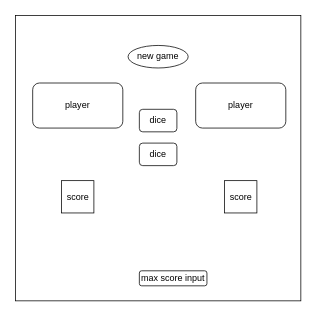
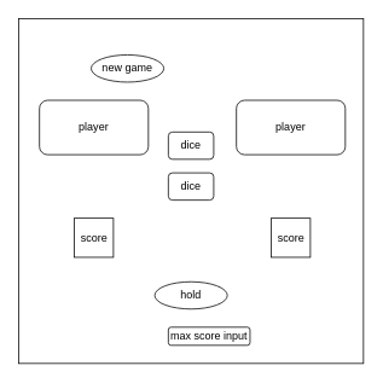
  <mxCell id="0" />
  <mxCell id="1" parent="0" />
  <mxCell id="2" value="" style="whiteSpace=wrap;html=1;aspect=fixed;" vertex="1" parent="1"><mxGeometry x="20" y="20" width="380" height="380" as="geometry" /></mxCell>
  <mxCell id="3" value="player" style="rounded=1;whiteSpace=wrap;html=1;" vertex="1" parent="1"><mxGeometry x="43" y="110" width="120" height="60" as="geometry" /></mxCell>
  <mxCell id="4" value="dice" style="rounded=1;whiteSpace=wrap;html=1;" vertex="1" parent="1"><mxGeometry x="185" y="145" width="50" height="30" as="geometry" /></mxCell>
- <mxCell id="5" value="new game" style="ellipse;whiteSpace=wrap;html=1;" vertex="1" parent="1"><mxGeometry x="170" y="60" width="80" height="30" as="geometry" /></mxCell>
+ <mxCell id="5" value="new game" style="ellipse;whiteSpace=wrap;html=1;" vertex="1" parent="1"><mxGeometry x="100" y="60" width="80" height="30" as="geometry" /></mxCell>
  <mxCell id="6" value="dice" style="rounded=1;whiteSpace=wrap;html=1;" vertex="1" parent="1"><mxGeometry x="185" y="190" width="50" height="30" as="geometry" /></mxCell>
  <mxCell id="7" value="player" style="rounded=1;whiteSpace=wrap;html=1;" vertex="1" parent="1"><mxGeometry x="260" y="110" width="120" height="60" as="geometry" /></mxCell>
+ <mxCell id="8" value="hold" style="ellipse;whiteSpace=wrap;html=1;" vertex="1" parent="1"><mxGeometry x="170" y="310" width="80" height="30" as="geometry" /></mxCell>
  <mxCell id="9" value="score" style="whiteSpace=wrap;html=1;aspect=fixed;" vertex="1" parent="1"><mxGeometry x="81.5" y="240" width="43" height="43" as="geometry" /></mxCell>
  <mxCell id="10" value="score" style="whiteSpace=wrap;html=1;aspect=fixed;" vertex="1" parent="1"><mxGeometry x="298.5" y="240" width="43" height="43" as="geometry" /></mxCell>
  <mxCell id="11" value="max score input" style="rounded=1;whiteSpace=wrap;html=1;" vertex="1" parent="1"><mxGeometry x="185" y="360" width="90" height="20" as="geometry" /></mxCell>
